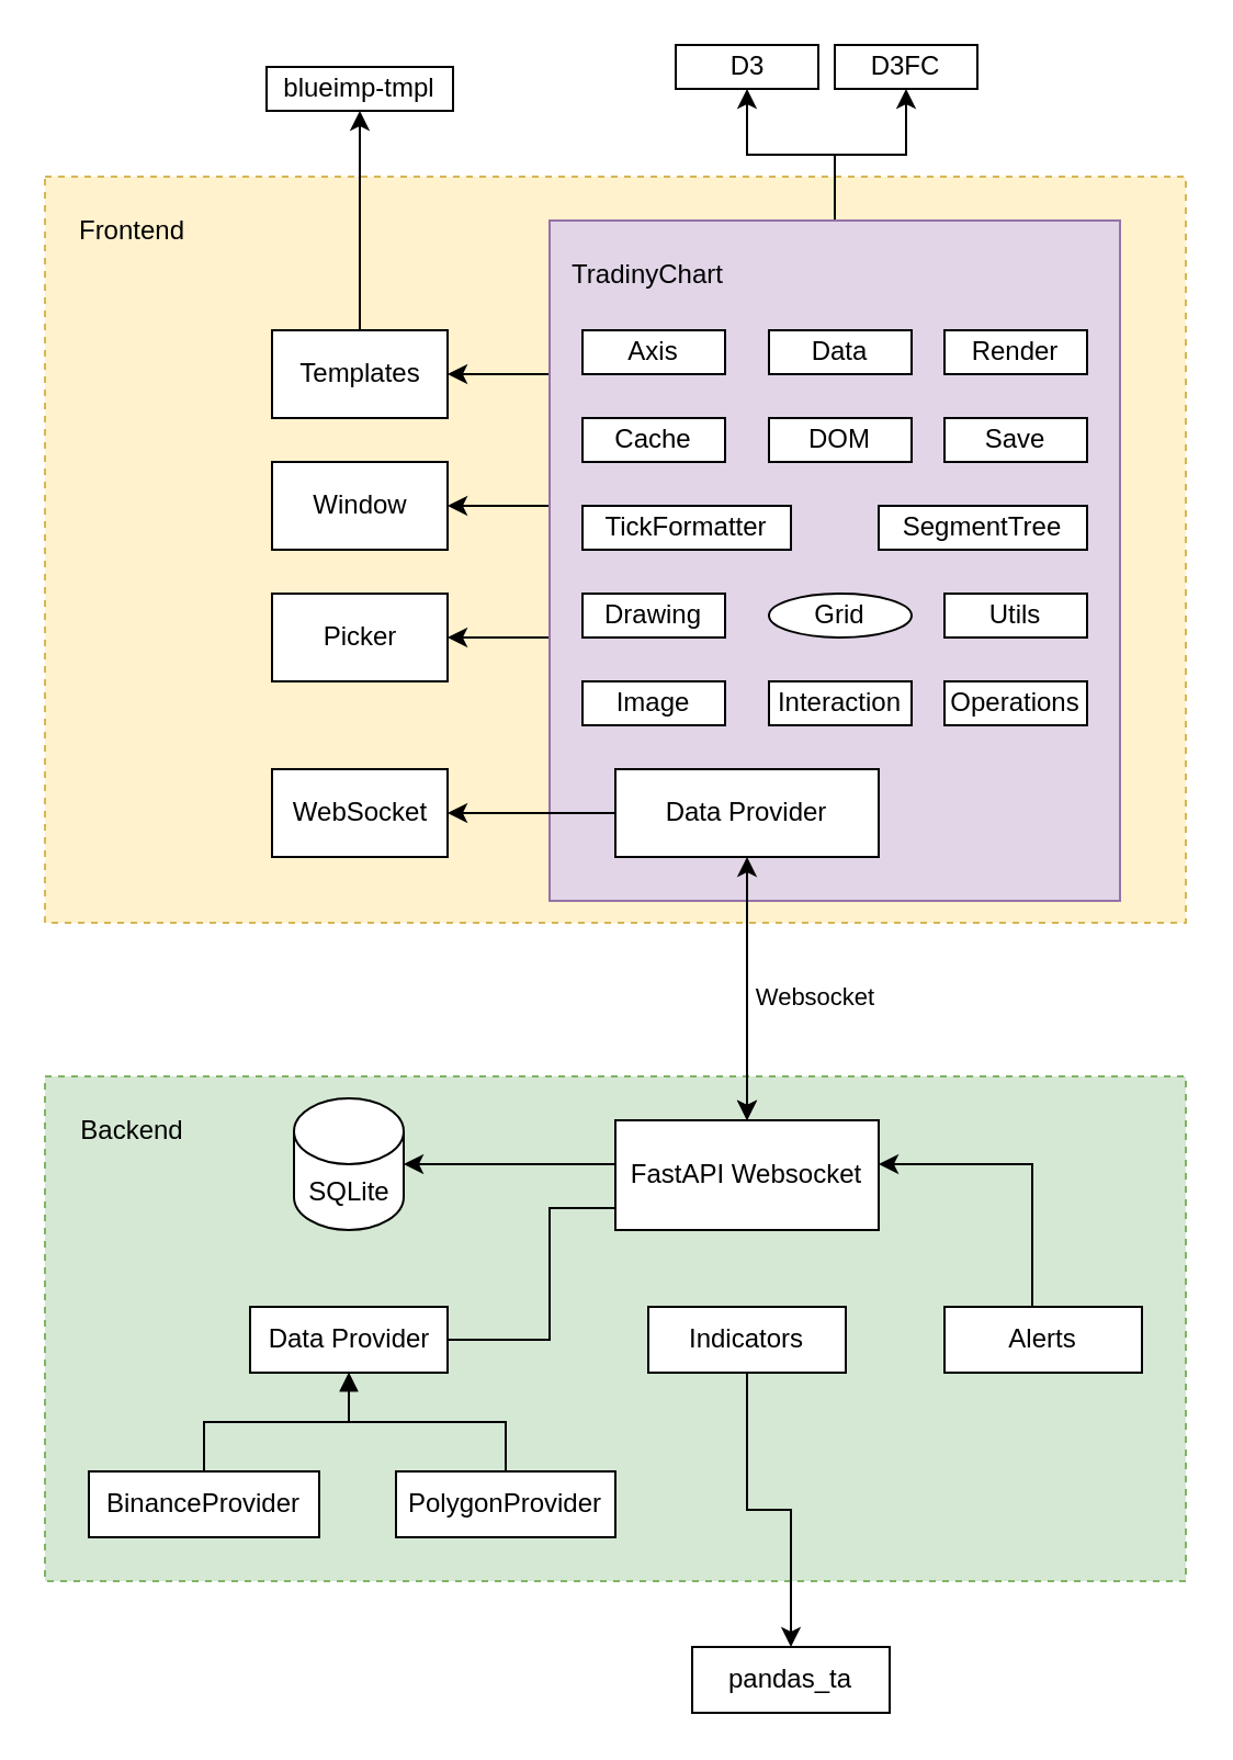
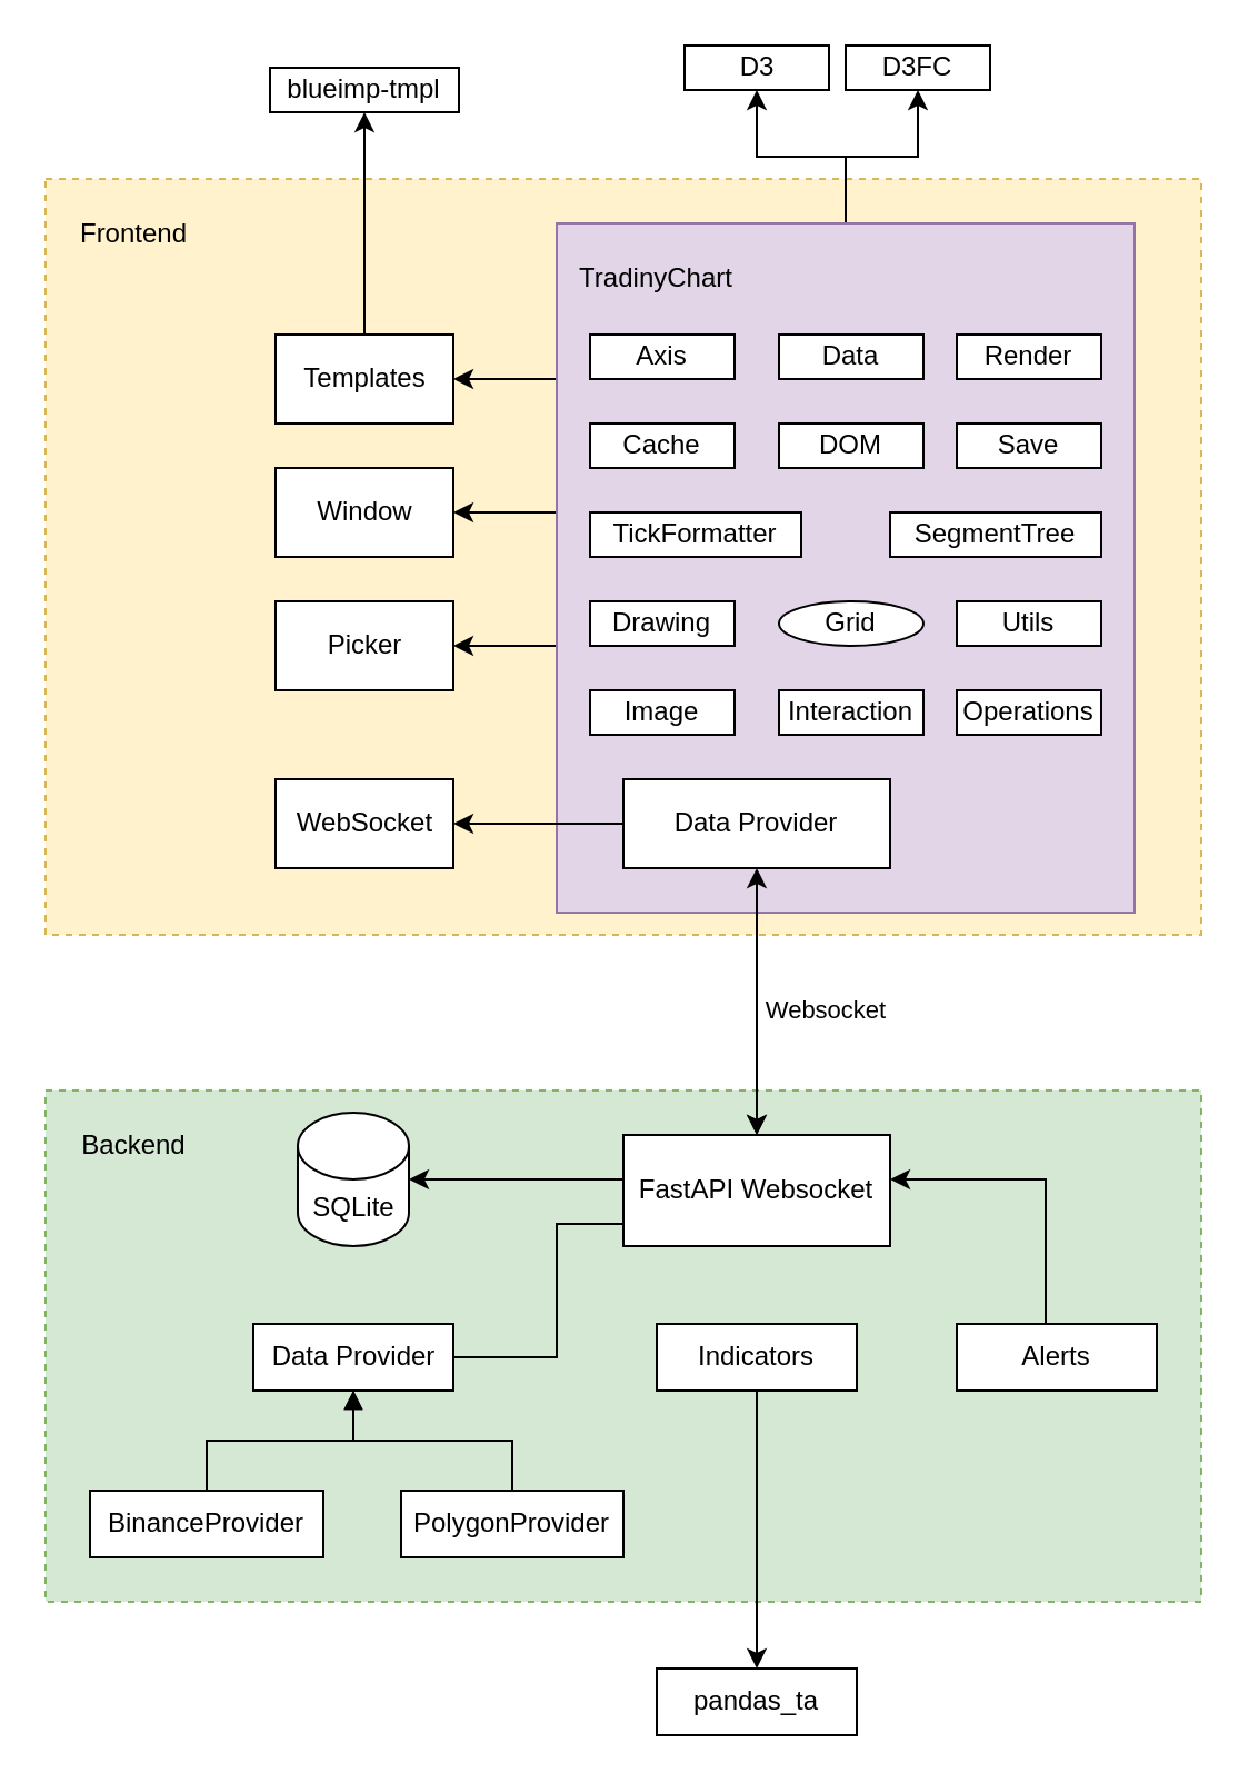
  <mxCell id="0" />
  <mxCell id="1" parent="0" />
  <mxCell id="2" value="" style="rounded=0;whiteSpace=wrap;html=1;fillColor=#d5e8d4;strokeColor=#82b366;dashed=1;" vertex="1" parent="1"><mxGeometry x="20" y="490" width="520" height="230" as="geometry" /></mxCell>
  <mxCell id="3" value="Backend" style="text;html=1;align=center;verticalAlign=middle;whiteSpace=wrap;rounded=0;" vertex="1" parent="1"><mxGeometry x="30" y="500" width="60" height="30" as="geometry" /></mxCell>
  <mxCell id="4" value="" style="rounded=0;whiteSpace=wrap;html=1;fillColor=#fff2cc;strokeColor=#d6b656;dashed=1;" vertex="1" parent="1"><mxGeometry x="20" y="80" width="520" height="340" as="geometry" /></mxCell>
  <mxCell id="5" value="Frontend" style="text;html=1;align=center;verticalAlign=middle;whiteSpace=wrap;rounded=0;" vertex="1" parent="1"><mxGeometry x="30" width="60" height="30" as="geometry" y="90" /></mxCell>
  <mxCell id="6" style="edgeStyle=orthogonalEdgeStyle;rounded=0;orthogonalLoop=1;jettySize=auto;html=1;endArrow=none;endFill=0;" edge="1" parent="1" source="7" target="16"><mxGeometry relative="1" as="geometry"><Array as="points"><mxPoint x="250" y="610" /><mxPoint x="250" y="550" /></Array></mxGeometry></mxCell>
  <mxCell id="7" value="Data Provider" style="rounded=0;whiteSpace=wrap;html=1;" vertex="1" parent="1"><mxGeometry x="113.5" y="595" width="90" height="30" as="geometry" /></mxCell>
  <mxCell id="8" style="edgeStyle=orthogonalEdgeStyle;rounded=0;orthogonalLoop=1;jettySize=auto;html=1;endArrow=block;endFill=1;" edge="1" parent="1" source="9" target="7"><mxGeometry relative="1" as="geometry" /></mxCell>
  <mxCell id="9" value="BinanceProvider" style="rounded=0;whiteSpace=wrap;html=1;" vertex="1" parent="1"><mxGeometry x="40" y="670" width="105" height="30" as="geometry" /></mxCell>
  <mxCell id="10" value="PolygonProvider" style="rounded=0;whiteSpace=wrap;html=1;" vertex="1" parent="1"><mxGeometry x="180" y="670" width="100" height="30" as="geometry" /></mxCell>
  <mxCell id="11" style="edgeStyle=orthogonalEdgeStyle;rounded=0;orthogonalLoop=1;jettySize=auto;html=1;endArrow=block;endFill=1;strokeColor=default;" edge="1" parent="1" source="10" target="7"><mxGeometry relative="1" as="geometry"><mxPoint x="98.5" y="665" as="sourcePoint" /><mxPoint x="148.5" y="625" as="targetPoint" /></mxGeometry></mxCell>
  <mxCell id="12" style="edgeStyle=orthogonalEdgeStyle;rounded=0;orthogonalLoop=1;jettySize=auto;html=1;" edge="1" parent="1" source="13" target="14"><mxGeometry relative="1" as="geometry" /></mxCell>
  <mxCell id="13" value="Indicators" style="rounded=0;whiteSpace=wrap;html=1;" vertex="1" parent="1"><mxGeometry x="295" y="595" width="90" height="30" as="geometry" /></mxCell>
- <mxCell id="14" value="pandas_ta" style="rounded=0;whiteSpace=wrap;html=1;" vertex="1" parent="1"><mxGeometry x="315" y="750" width="90" height="30" as="geometry" /></mxCell>
+ <mxCell id="14" value="pandas_ta" style="rounded=0;whiteSpace=wrap;html=1;" vertex="1" parent="1"><mxGeometry x="295" y="750" width="90" height="30" as="geometry" /></mxCell>
  <mxCell id="15" style="edgeStyle=orthogonalEdgeStyle;rounded=0;orthogonalLoop=1;jettySize=auto;html=1;" edge="1" parent="1" source="16" target="19"><mxGeometry relative="1" as="geometry"><Array as="points"><mxPoint x="260" y="530" /><mxPoint x="260" y="530" /></Array></mxGeometry></mxCell>
  <mxCell id="16" value="FastAPI Websocket" style="rounded=0;whiteSpace=wrap;html=1;" vertex="1" parent="1"><mxGeometry x="280" y="510" width="120" height="50" as="geometry" /></mxCell>
  <mxCell id="17" style="edgeStyle=orthogonalEdgeStyle;rounded=0;orthogonalLoop=1;jettySize=auto;html=1;" edge="1" parent="1" source="18" target="16"><mxGeometry relative="1" as="geometry"><Array as="points"><mxPoint x="470" y="530" /></Array></mxGeometry></mxCell>
  <mxCell id="18" value="Alerts" style="rounded=0;whiteSpace=wrap;html=1;" vertex="1" parent="1"><mxGeometry x="430" y="595" width="90" height="30" as="geometry" /></mxCell>
  <mxCell id="19" value="SQLite" style="shape=cylinder3;whiteSpace=wrap;html=1;boundedLbl=1;backgroundOutline=1;size=15;" vertex="1" parent="1"><mxGeometry x="133.5" y="500" width="50" height="60" as="geometry" /></mxCell>
  <mxCell id="20" style="edgeStyle=orthogonalEdgeStyle;rounded=0;orthogonalLoop=1;jettySize=auto;html=1;" edge="1" parent="1" source="29" target="16"><mxGeometry relative="1" as="geometry" /></mxCell>
  <mxCell id="21" style="edgeStyle=orthogonalEdgeStyle;rounded=0;orthogonalLoop=1;jettySize=auto;html=1;" edge="1" parent="1" source="26" target="30"><mxGeometry relative="1" as="geometry"><Array as="points"><mxPoint x="240" y="230" /><mxPoint x="240" y="230" /></Array></mxGeometry></mxCell>
  <mxCell id="22" style="edgeStyle=orthogonalEdgeStyle;rounded=0;orthogonalLoop=1;jettySize=auto;html=1;" edge="1" parent="1" source="26" target="31"><mxGeometry relative="1" as="geometry"><Array as="points"><mxPoint x="240" y="290" /><mxPoint x="240" y="290" /></Array></mxGeometry></mxCell>
  <mxCell id="23" style="edgeStyle=orthogonalEdgeStyle;rounded=0;orthogonalLoop=1;jettySize=auto;html=1;" edge="1" parent="1" source="26" target="34"><mxGeometry relative="1" as="geometry"><Array as="points"><mxPoint x="240" y="170" /><mxPoint x="240" y="170" /></Array></mxGeometry></mxCell>
  <mxCell id="24" style="edgeStyle=orthogonalEdgeStyle;rounded=0;orthogonalLoop=1;jettySize=auto;html=1;" edge="1" parent="1" source="26" target="51"><mxGeometry relative="1" as="geometry" /></mxCell>
  <mxCell id="25" style="edgeStyle=orthogonalEdgeStyle;rounded=0;orthogonalLoop=1;jettySize=auto;html=1;" edge="1" parent="1" source="26" target="52"><mxGeometry relative="1" as="geometry" /></mxCell>
  <mxCell id="26" value="" style="rounded=0;whiteSpace=wrap;html=1;fillColor=#e1d5e7;strokeColor=#9673a6;" vertex="1" parent="1"><mxGeometry x="250" y="100" width="260" height="310" as="geometry" /></mxCell>
  <mxCell id="27" value="TradinyChart" style="text;html=1;align=center;verticalAlign=middle;whiteSpace=wrap;rounded=0;" vertex="1" parent="1"><mxGeometry x="265" y="110" width="60" height="30" as="geometry" /></mxCell>
  <mxCell id="28" style="edgeStyle=orthogonalEdgeStyle;rounded=0;orthogonalLoop=1;jettySize=auto;html=1;" edge="1" parent="1" source="29" target="32"><mxGeometry relative="1" as="geometry" /></mxCell>
  <mxCell id="29" value="Data Provider" style="rounded=0;whiteSpace=wrap;html=1;" vertex="1" parent="1"><mxGeometry x="280" y="350" width="120" height="40" as="geometry" /></mxCell>
  <mxCell id="30" value="Window" style="rounded=0;whiteSpace=wrap;html=1;" vertex="1" parent="1"><mxGeometry x="123.5" y="210" width="80" height="40" as="geometry" /></mxCell>
  <mxCell id="31" value="Picker" style="rounded=0;whiteSpace=wrap;html=1;" vertex="1" parent="1"><mxGeometry x="123.5" y="270" width="80" height="40" as="geometry" /></mxCell>
  <mxCell id="32" value="WebSocket" style="rounded=0;whiteSpace=wrap;html=1;" vertex="1" parent="1"><mxGeometry x="123.5" y="350" width="80" height="40" as="geometry" /></mxCell>
  <mxCell id="33" style="edgeStyle=orthogonalEdgeStyle;rounded=0;orthogonalLoop=1;jettySize=auto;html=1;entryX=0.5;entryY=1;entryDx=0;entryDy=0;" edge="1" parent="1" source="34" target="53"><mxGeometry relative="1" as="geometry" /></mxCell>
  <mxCell id="34" value="Templates" style="rounded=0;whiteSpace=wrap;html=1;" vertex="1" parent="1"><mxGeometry x="123.5" y="150" width="80" height="40" as="geometry" /></mxCell>
  <mxCell id="35" value="Axis" style="rounded=0;whiteSpace=wrap;html=1;" vertex="1" parent="1"><mxGeometry x="265" y="150" width="65" height="20" as="geometry" /></mxCell>
  <mxCell id="36" value="Data" style="rounded=0;whiteSpace=wrap;html=1;" vertex="1" parent="1"><mxGeometry x="350" y="150" width="65" height="20" as="geometry" /></mxCell>
  <mxCell id="37" value="Cache" style="rounded=0;whiteSpace=wrap;html=1;" vertex="1" parent="1"><mxGeometry x="265" y="190" width="65" height="20" as="geometry" /></mxCell>
  <mxCell id="38" value="TickFormatter" style="rounded=0;whiteSpace=wrap;html=1;" vertex="1" parent="1"><mxGeometry x="265" y="230" width="95" height="20" as="geometry" /></mxCell>
  <mxCell id="39" value="DOM" style="rounded=0;whiteSpace=wrap;html=1;" vertex="1" parent="1"><mxGeometry x="350" y="190" width="65" height="20" as="geometry" /></mxCell>
  <mxCell id="40" value="Drawing" style="rounded=0;whiteSpace=wrap;html=1;" vertex="1" parent="1"><mxGeometry x="265" y="270" width="65" height="20" as="geometry" /></mxCell>
  <mxCell id="41" value="Grid" style="ellipse;whiteSpace=wrap;html=1;" vertex="1" parent="1"><mxGeometry x="350" y="270" width="65" height="20" as="geometry" /></mxCell>
  <mxCell id="42" value="Image" style="rounded=0;whiteSpace=wrap;html=1;" vertex="1" parent="1"><mxGeometry x="265" y="310" width="65" height="20" as="geometry" /></mxCell>
  <mxCell id="43" value="Interaction" style="rounded=0;whiteSpace=wrap;html=1;" vertex="1" parent="1"><mxGeometry x="350" y="310" width="65" height="20" as="geometry" /></mxCell>
  <mxCell id="44" value="Operations" style="rounded=0;whiteSpace=wrap;html=1;" vertex="1" parent="1"><mxGeometry x="430" y="310" width="65" height="20" as="geometry" /></mxCell>
  <mxCell id="45" value="Render" style="rounded=0;whiteSpace=wrap;html=1;" vertex="1" parent="1"><mxGeometry x="430" y="150" width="65" height="20" as="geometry" /></mxCell>
  <mxCell id="46" value="Save" style="rounded=0;whiteSpace=wrap;html=1;" vertex="1" parent="1"><mxGeometry x="430" y="190" width="65" height="20" as="geometry" /></mxCell>
  <mxCell id="47" value="Utils" style="rounded=0;whiteSpace=wrap;html=1;" vertex="1" parent="1"><mxGeometry x="430" y="270" width="65" height="20" as="geometry" /></mxCell>
  <mxCell id="48" value="SegmentTree" style="rounded=0;whiteSpace=wrap;html=1;" vertex="1" parent="1"><mxGeometry x="400" y="230" width="95" height="20" as="geometry" /></mxCell>
  <mxCell id="49" value="" style="edgeStyle=orthogonalEdgeStyle;rounded=0;orthogonalLoop=1;jettySize=auto;html=1;startArrow=classic;startFill=1;" edge="1" parent="1" source="29" target="16"><mxGeometry relative="1" as="geometry" /></mxCell>
  <mxCell id="50" value="Websocket" style="edgeLabel;html=1;align=center;verticalAlign=middle;resizable=0;points=[];" vertex="1" connectable="0" parent="49"><mxGeometry x="0.05" y="2" relative="1" as="geometry"><mxPoint x="28" as="offset" /></mxGeometry></mxCell>
  <mxCell id="51" value="D3" style="rounded=0;whiteSpace=wrap;html=1;" vertex="1" parent="1"><mxGeometry x="307.5" y="20" width="65" height="20" as="geometry" /></mxCell>
  <mxCell id="52" value="D3FC" style="rounded=0;whiteSpace=wrap;html=1;" vertex="1" parent="1"><mxGeometry x="380" y="20" width="65" height="20" as="geometry" /></mxCell>
  <mxCell id="53" value="blueimp-tmpl" style="rounded=0;whiteSpace=wrap;html=1;" vertex="1" parent="1"><mxGeometry x="121" y="30" width="85" height="20" as="geometry" /></mxCell>
